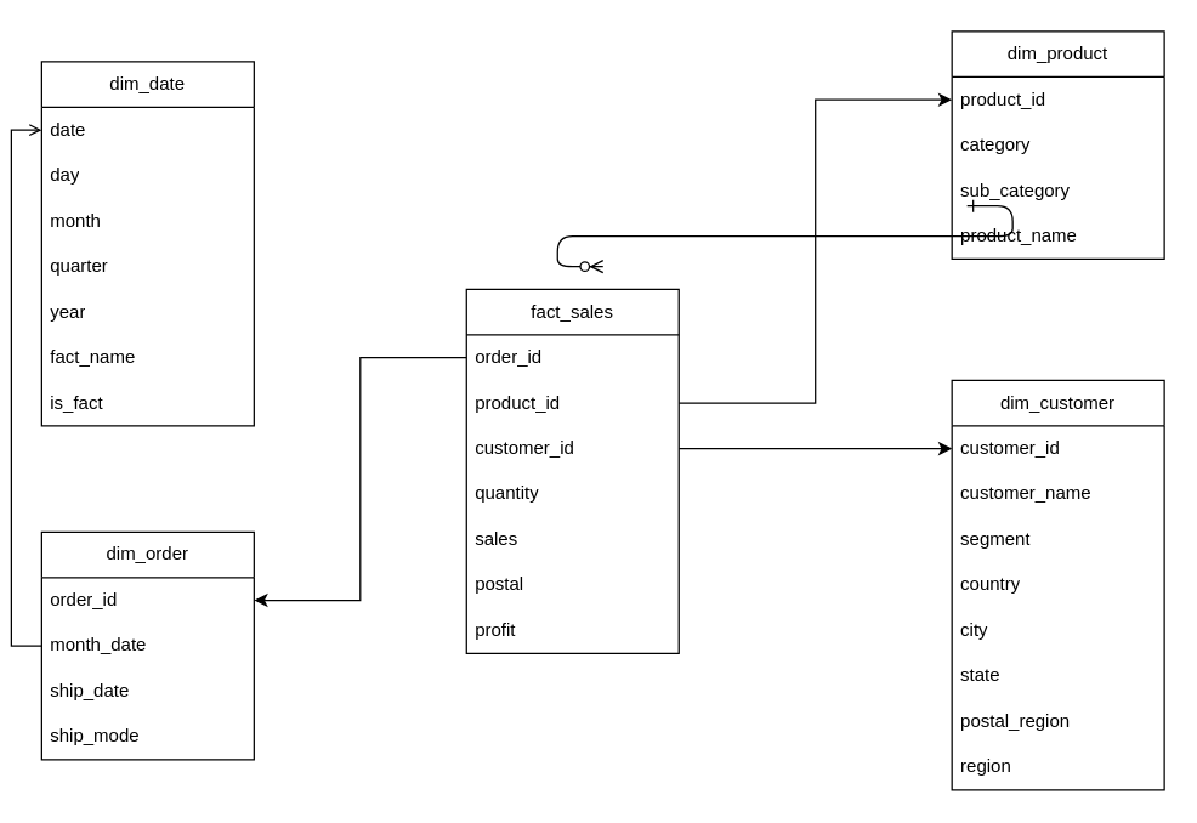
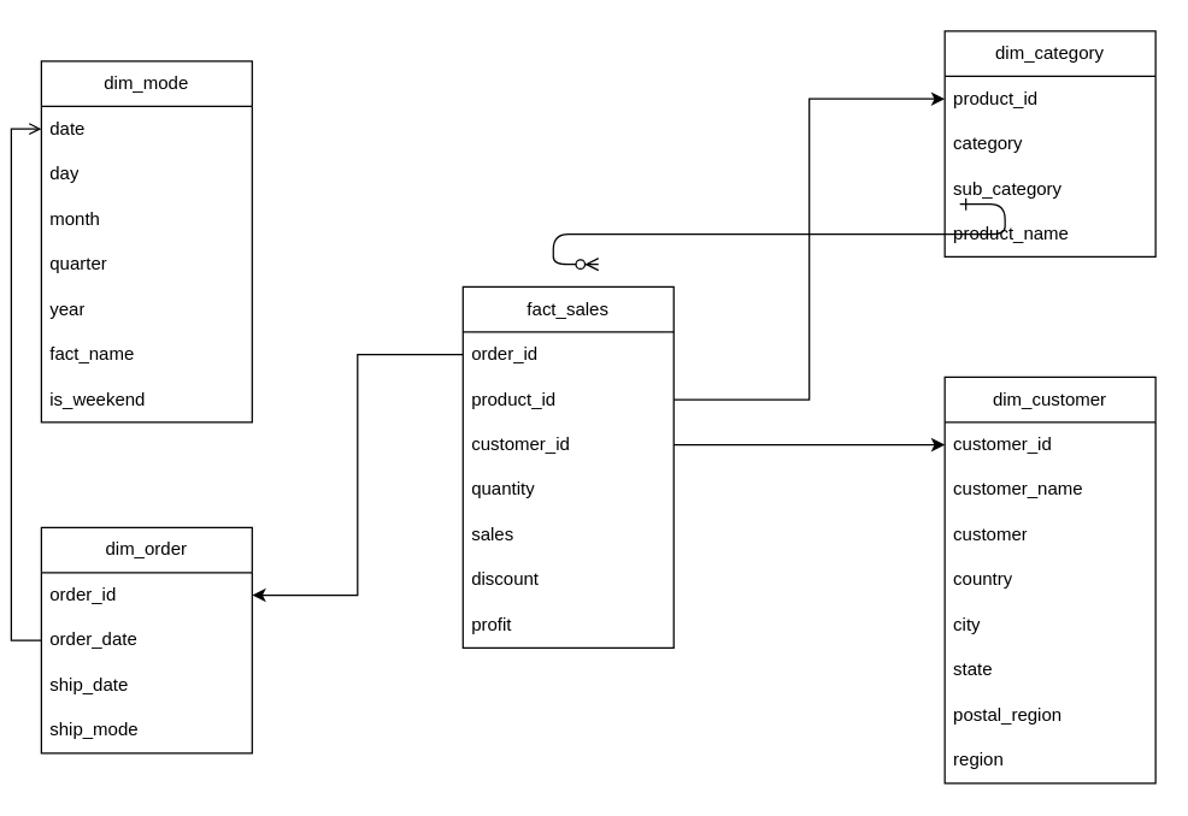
  <mxCell id="0" />
  <mxCell id="1" parent="0" />
  <mxCell id="2" value="" style="edgeStyle=entityRelationEdgeStyle;endArrow=ERzeroToMany;startArrow=ERone;endFill=1;startFill=0;" parent="1" edge="1"><mxGeometry width="100" height="100" relative="1" as="geometry"><mxPoint x="630" y="135" as="sourcePoint" /><mxPoint x="390" y="175" as="targetPoint" /></mxGeometry></mxCell>
- <mxCell id="3" value="dim_date" style="swimlane;fontStyle=0;childLayout=stackLayout;horizontal=1;startSize=30;horizontalStack=0;resizeParent=1;resizeParentMax=0;resizeLast=0;collapsible=1;marginBottom=0;whiteSpace=wrap;html=1;" vertex="1" parent="1"><mxGeometry x="20" y="40" width="140" height="240" as="geometry" /></mxCell>
+ <mxCell id="3" value="dim_mode" style="swimlane;fontStyle=0;childLayout=stackLayout;horizontal=1;startSize=30;horizontalStack=0;resizeParent=1;resizeParentMax=0;resizeLast=0;collapsible=1;marginBottom=0;whiteSpace=wrap;html=1;" vertex="1" parent="1"><mxGeometry x="20" y="40" width="140" height="240" as="geometry" /></mxCell>
  <mxCell id="4" value="date" style="text;strokeColor=none;fillColor=none;align=left;verticalAlign=middle;spacingLeft=4;spacingRight=4;overflow=hidden;points=[[0,0.5],[1,0.5]];portConstraint=eastwest;rotatable=0;whiteSpace=wrap;html=1;" vertex="1" parent="3"><mxGeometry y="30" width="140" height="30" as="geometry" /></mxCell>
  <mxCell id="5" value="day" style="text;strokeColor=none;fillColor=none;align=left;verticalAlign=middle;spacingLeft=4;spacingRight=4;overflow=hidden;points=[[0,0.5],[1,0.5]];portConstraint=eastwest;rotatable=0;whiteSpace=wrap;html=1;" vertex="1" parent="3"><mxGeometry y="60" width="140" height="30" as="geometry" /></mxCell>
  <mxCell id="6" value="month" style="text;strokeColor=none;fillColor=none;align=left;verticalAlign=middle;spacingLeft=4;spacingRight=4;overflow=hidden;points=[[0,0.5],[1,0.5]];portConstraint=eastwest;rotatable=0;whiteSpace=wrap;html=1;" vertex="1" parent="3"><mxGeometry y="90" width="140" height="30" as="geometry" /></mxCell>
  <mxCell id="7" value="quarter" style="text;strokeColor=none;fillColor=none;align=left;verticalAlign=middle;spacingLeft=4;spacingRight=4;overflow=hidden;points=[[0,0.5],[1,0.5]];portConstraint=eastwest;rotatable=0;whiteSpace=wrap;html=1;" vertex="1" parent="3"><mxGeometry y="120" width="140" height="30" as="geometry" /></mxCell>
  <mxCell id="8" value="year" style="text;strokeColor=none;fillColor=none;align=left;verticalAlign=middle;spacingLeft=4;spacingRight=4;overflow=hidden;points=[[0,0.5],[1,0.5]];portConstraint=eastwest;rotatable=0;whiteSpace=wrap;html=1;" vertex="1" parent="3"><mxGeometry y="150" width="140" height="30" as="geometry" /></mxCell>
  <mxCell id="9" value="fact_name" style="text;strokeColor=none;fillColor=none;align=left;verticalAlign=middle;spacingLeft=4;spacingRight=4;overflow=hidden;points=[[0,0.5],[1,0.5]];portConstraint=eastwest;rotatable=0;whiteSpace=wrap;html=1;" vertex="1" parent="3"><mxGeometry y="180" width="140" height="30" as="geometry" /></mxCell>
- <mxCell id="10" value="is_fact" style="text;strokeColor=none;fillColor=none;align=left;verticalAlign=middle;spacingLeft=4;spacingRight=4;overflow=hidden;points=[[0,0.5],[1,0.5]];portConstraint=eastwest;rotatable=0;whiteSpace=wrap;html=1;" vertex="1" parent="3"><mxGeometry y="210" width="140" height="30" as="geometry" /></mxCell>
+ <mxCell id="10" value="is_weekend" style="text;strokeColor=none;fillColor=none;align=left;verticalAlign=middle;spacingLeft=4;spacingRight=4;overflow=hidden;points=[[0,0.5],[1,0.5]];portConstraint=eastwest;rotatable=0;whiteSpace=wrap;html=1;" vertex="1" parent="3"><mxGeometry y="210" width="140" height="30" as="geometry" /></mxCell>
  <mxCell id="11" value="dim_customer" style="swimlane;fontStyle=0;childLayout=stackLayout;horizontal=1;startSize=30;horizontalStack=0;resizeParent=1;resizeParentMax=0;resizeLast=0;collapsible=1;marginBottom=0;whiteSpace=wrap;html=1;" vertex="1" parent="1"><mxGeometry x="620" y="250" width="140" height="270" as="geometry" /></mxCell>
  <mxCell id="12" value="customer_id" style="text;strokeColor=none;fillColor=none;align=left;verticalAlign=middle;spacingLeft=4;spacingRight=4;overflow=hidden;points=[[0,0.5],[1,0.5]];portConstraint=eastwest;rotatable=0;whiteSpace=wrap;html=1;" vertex="1" parent="11"><mxGeometry y="30" width="140" height="30" as="geometry" /></mxCell>
  <mxCell id="13" value="customer_name" style="text;strokeColor=none;fillColor=none;align=left;verticalAlign=middle;spacingLeft=4;spacingRight=4;overflow=hidden;points=[[0,0.5],[1,0.5]];portConstraint=eastwest;rotatable=0;whiteSpace=wrap;html=1;" vertex="1" parent="11"><mxGeometry y="60" width="140" height="30" as="geometry" /></mxCell>
- <mxCell id="14" value="segment" style="text;strokeColor=none;fillColor=none;align=left;verticalAlign=middle;spacingLeft=4;spacingRight=4;overflow=hidden;points=[[0,0.5],[1,0.5]];portConstraint=eastwest;rotatable=0;whiteSpace=wrap;html=1;" vertex="1" parent="11"><mxGeometry y="90" width="140" height="30" as="geometry" /></mxCell>
+ <mxCell id="14" value="customer" style="text;strokeColor=none;fillColor=none;align=left;verticalAlign=middle;spacingLeft=4;spacingRight=4;overflow=hidden;points=[[0,0.5],[1,0.5]];portConstraint=eastwest;rotatable=0;whiteSpace=wrap;html=1;" vertex="1" parent="11"><mxGeometry y="90" width="140" height="30" as="geometry" /></mxCell>
  <mxCell id="15" value="country" style="text;strokeColor=none;fillColor=none;align=left;verticalAlign=middle;spacingLeft=4;spacingRight=4;overflow=hidden;points=[[0,0.5],[1,0.5]];portConstraint=eastwest;rotatable=0;whiteSpace=wrap;html=1;" vertex="1" parent="11"><mxGeometry y="120" width="140" height="30" as="geometry" /></mxCell>
  <mxCell id="16" value="city" style="text;strokeColor=none;fillColor=none;align=left;verticalAlign=middle;spacingLeft=4;spacingRight=4;overflow=hidden;points=[[0,0.5],[1,0.5]];portConstraint=eastwest;rotatable=0;whiteSpace=wrap;html=1;" vertex="1" parent="11"><mxGeometry y="150" width="140" height="30" as="geometry" /></mxCell>
  <mxCell id="17" value="state" style="text;strokeColor=none;fillColor=none;align=left;verticalAlign=middle;spacingLeft=4;spacingRight=4;overflow=hidden;points=[[0,0.5],[1,0.5]];portConstraint=eastwest;rotatable=0;whiteSpace=wrap;html=1;" vertex="1" parent="11"><mxGeometry y="180" width="140" height="30" as="geometry" /></mxCell>
  <mxCell id="18" value="postal_region" style="text;strokeColor=none;fillColor=none;align=left;verticalAlign=middle;spacingLeft=4;spacingRight=4;overflow=hidden;points=[[0,0.5],[1,0.5]];portConstraint=eastwest;rotatable=0;whiteSpace=wrap;html=1;" vertex="1" parent="11"><mxGeometry y="210" width="140" height="30" as="geometry" /></mxCell>
  <mxCell id="19" value="region" style="text;strokeColor=none;fillColor=none;align=left;verticalAlign=middle;spacingLeft=4;spacingRight=4;overflow=hidden;points=[[0,0.5],[1,0.5]];portConstraint=eastwest;rotatable=0;whiteSpace=wrap;html=1;" vertex="1" parent="11"><mxGeometry y="240" width="140" height="30" as="geometry" /></mxCell>
- <mxCell id="20" value="dim_product" style="swimlane;fontStyle=0;childLayout=stackLayout;horizontal=1;startSize=30;horizontalStack=0;resizeParent=1;resizeParentMax=0;resizeLast=0;collapsible=1;marginBottom=0;whiteSpace=wrap;html=1;" vertex="1" parent="1"><mxGeometry x="620" y="20" width="140" height="150" as="geometry" /></mxCell>
+ <mxCell id="20" value="dim_category" style="swimlane;fontStyle=0;childLayout=stackLayout;horizontal=1;startSize=30;horizontalStack=0;resizeParent=1;resizeParentMax=0;resizeLast=0;collapsible=1;marginBottom=0;whiteSpace=wrap;html=1;" vertex="1" parent="1"><mxGeometry x="620" y="20" width="140" height="150" as="geometry" /></mxCell>
  <mxCell id="21" value="product_id" style="text;strokeColor=none;fillColor=none;align=left;verticalAlign=middle;spacingLeft=4;spacingRight=4;overflow=hidden;points=[[0,0.5],[1,0.5]];portConstraint=eastwest;rotatable=0;whiteSpace=wrap;html=1;" vertex="1" parent="20"><mxGeometry y="30" width="140" height="30" as="geometry" /></mxCell>
  <mxCell id="22" value="category" style="text;strokeColor=none;fillColor=none;align=left;verticalAlign=middle;spacingLeft=4;spacingRight=4;overflow=hidden;points=[[0,0.5],[1,0.5]];portConstraint=eastwest;rotatable=0;whiteSpace=wrap;html=1;" vertex="1" parent="20"><mxGeometry y="60" width="140" height="30" as="geometry" /></mxCell>
  <mxCell id="23" value="sub_category" style="text;strokeColor=none;fillColor=none;align=left;verticalAlign=middle;spacingLeft=4;spacingRight=4;overflow=hidden;points=[[0,0.5],[1,0.5]];portConstraint=eastwest;rotatable=0;whiteSpace=wrap;html=1;" vertex="1" parent="20"><mxGeometry y="90" width="140" height="30" as="geometry" /></mxCell>
  <mxCell id="24" value="product_name" style="text;strokeColor=none;fillColor=none;align=left;verticalAlign=middle;spacingLeft=4;spacingRight=4;overflow=hidden;points=[[0,0.5],[1,0.5]];portConstraint=eastwest;rotatable=0;whiteSpace=wrap;html=1;" vertex="1" parent="20"><mxGeometry y="120" width="140" height="30" as="geometry" /></mxCell>
  <mxCell id="25" value="fact_sales" style="swimlane;fontStyle=0;childLayout=stackLayout;horizontal=1;startSize=30;horizontalStack=0;resizeParent=1;resizeParentMax=0;resizeLast=0;collapsible=1;marginBottom=0;whiteSpace=wrap;html=1;" vertex="1" parent="1"><mxGeometry x="300" y="190" width="140" height="240" as="geometry" /></mxCell>
  <mxCell id="26" value="order_id" style="text;strokeColor=none;fillColor=none;align=left;verticalAlign=middle;spacingLeft=4;spacingRight=4;overflow=hidden;points=[[0,0.5],[1,0.5]];portConstraint=eastwest;rotatable=0;whiteSpace=wrap;html=1;" vertex="1" parent="25"><mxGeometry y="30" width="140" height="30" as="geometry" /></mxCell>
  <mxCell id="27" value="product_id" style="text;strokeColor=none;fillColor=none;align=left;verticalAlign=middle;spacingLeft=4;spacingRight=4;overflow=hidden;points=[[0,0.5],[1,0.5]];portConstraint=eastwest;rotatable=0;whiteSpace=wrap;html=1;" vertex="1" parent="25"><mxGeometry y="60" width="140" height="30" as="geometry" /></mxCell>
  <mxCell id="28" value="customer_id" style="text;strokeColor=none;fillColor=none;align=left;verticalAlign=middle;spacingLeft=4;spacingRight=4;overflow=hidden;points=[[0,0.5],[1,0.5]];portConstraint=eastwest;rotatable=0;whiteSpace=wrap;html=1;" vertex="1" parent="25"><mxGeometry y="90" width="140" height="30" as="geometry" /></mxCell>
  <mxCell id="29" value="quantity" style="text;strokeColor=none;fillColor=none;align=left;verticalAlign=middle;spacingLeft=4;spacingRight=4;overflow=hidden;points=[[0,0.5],[1,0.5]];portConstraint=eastwest;rotatable=0;whiteSpace=wrap;html=1;" vertex="1" parent="25"><mxGeometry y="120" width="140" height="30" as="geometry" /></mxCell>
  <mxCell id="30" value="sales" style="text;strokeColor=none;fillColor=none;align=left;verticalAlign=middle;spacingLeft=4;spacingRight=4;overflow=hidden;points=[[0,0.5],[1,0.5]];portConstraint=eastwest;rotatable=0;whiteSpace=wrap;html=1;" vertex="1" parent="25"><mxGeometry y="150" width="140" height="30" as="geometry" /></mxCell>
- <mxCell id="31" value="postal" style="text;strokeColor=none;fillColor=none;align=left;verticalAlign=middle;spacingLeft=4;spacingRight=4;overflow=hidden;points=[[0,0.5],[1,0.5]];portConstraint=eastwest;rotatable=0;whiteSpace=wrap;html=1;" vertex="1" parent="25"><mxGeometry y="180" width="140" height="30" as="geometry" /></mxCell>
+ <mxCell id="31" value="discount" style="text;strokeColor=none;fillColor=none;align=left;verticalAlign=middle;spacingLeft=4;spacingRight=4;overflow=hidden;points=[[0,0.5],[1,0.5]];portConstraint=eastwest;rotatable=0;whiteSpace=wrap;html=1;" vertex="1" parent="25"><mxGeometry y="180" width="140" height="30" as="geometry" /></mxCell>
  <mxCell id="32" value="profit" style="text;strokeColor=none;fillColor=none;align=left;verticalAlign=middle;spacingLeft=4;spacingRight=4;overflow=hidden;points=[[0,0.5],[1,0.5]];portConstraint=eastwest;rotatable=0;whiteSpace=wrap;html=1;" vertex="1" parent="25"><mxGeometry y="210" width="140" height="30" as="geometry" /></mxCell>
  <mxCell id="33" value="dim_order" style="swimlane;fontStyle=0;childLayout=stackLayout;horizontal=1;startSize=30;horizontalStack=0;resizeParent=1;resizeParentMax=0;resizeLast=0;collapsible=1;marginBottom=0;whiteSpace=wrap;html=1;" vertex="1" parent="1"><mxGeometry x="20" y="350" width="140" height="150" as="geometry" /></mxCell>
  <mxCell id="34" value="order_id" style="text;strokeColor=none;fillColor=none;align=left;verticalAlign=middle;spacingLeft=4;spacingRight=4;overflow=hidden;points=[[0,0.5],[1,0.5]];portConstraint=eastwest;rotatable=0;whiteSpace=wrap;html=1;" vertex="1" parent="33"><mxGeometry y="30" width="140" height="30" as="geometry" /></mxCell>
- <mxCell id="35" value="month_date" style="text;strokeColor=none;fillColor=none;align=left;verticalAlign=middle;spacingLeft=4;spacingRight=4;overflow=hidden;points=[[0,0.5],[1,0.5]];portConstraint=eastwest;rotatable=0;whiteSpace=wrap;html=1;" vertex="1" parent="33"><mxGeometry y="60" width="140" height="30" as="geometry" /></mxCell>
+ <mxCell id="35" value="order_date" style="text;strokeColor=none;fillColor=none;align=left;verticalAlign=middle;spacingLeft=4;spacingRight=4;overflow=hidden;points=[[0,0.5],[1,0.5]];portConstraint=eastwest;rotatable=0;whiteSpace=wrap;html=1;" vertex="1" parent="33"><mxGeometry y="60" width="140" height="30" as="geometry" /></mxCell>
  <mxCell id="36" value="ship_date" style="text;strokeColor=none;fillColor=none;align=left;verticalAlign=middle;spacingLeft=4;spacingRight=4;overflow=hidden;points=[[0,0.5],[1,0.5]];portConstraint=eastwest;rotatable=0;whiteSpace=wrap;html=1;" vertex="1" parent="33"><mxGeometry y="90" width="140" height="30" as="geometry" /></mxCell>
  <mxCell id="37" value="ship_mode" style="text;strokeColor=none;fillColor=none;align=left;verticalAlign=middle;spacingLeft=4;spacingRight=4;overflow=hidden;points=[[0,0.5],[1,0.5]];portConstraint=eastwest;rotatable=0;whiteSpace=wrap;html=1;" vertex="1" parent="33"><mxGeometry y="120" width="140" height="30" as="geometry" /></mxCell>
  <mxCell id="38" style="edgeStyle=orthogonalEdgeStyle;rounded=0;orthogonalLoop=1;jettySize=auto;html=1;exitX=0;exitY=0.5;exitDx=0;exitDy=0;entryX=0;entryY=0.5;entryDx=0;entryDy=0;endArrow=open;" edge="1" parent="1" source="35" target="4"><mxGeometry relative="1" as="geometry" /></mxCell>
  <mxCell id="39" style="edgeStyle=orthogonalEdgeStyle;rounded=0;orthogonalLoop=1;jettySize=auto;html=1;exitX=1;exitY=0.5;exitDx=0;exitDy=0;entryX=0;entryY=0.5;entryDx=0;entryDy=0;" edge="1" parent="1" source="27" target="21"><mxGeometry relative="1" as="geometry" /></mxCell>
  <mxCell id="40" style="edgeStyle=orthogonalEdgeStyle;rounded=0;orthogonalLoop=1;jettySize=auto;html=1;exitX=1;exitY=0.5;exitDx=0;exitDy=0;entryX=0;entryY=0.5;entryDx=0;entryDy=0;" edge="1" parent="1" source="28" target="12"><mxGeometry relative="1" as="geometry" /></mxCell>
  <mxCell id="41" style="edgeStyle=orthogonalEdgeStyle;rounded=0;orthogonalLoop=1;jettySize=auto;html=1;exitX=0;exitY=0.5;exitDx=0;exitDy=0;entryX=1;entryY=0.5;entryDx=0;entryDy=0;" edge="1" parent="1" source="26" target="34"><mxGeometry relative="1" as="geometry" /></mxCell>
